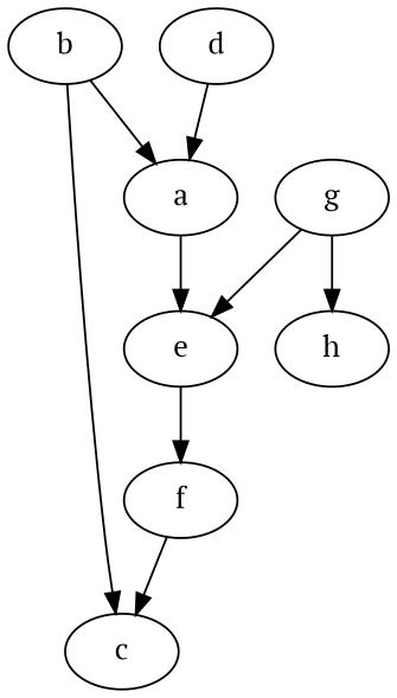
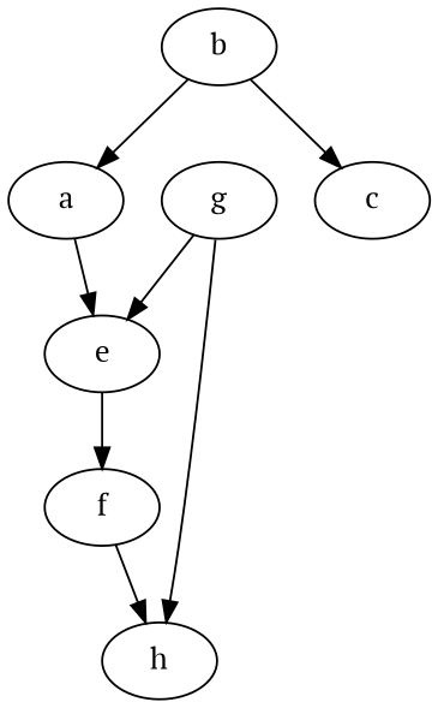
  digraph {
    fontname="PT Serif"
    node [fontname="PT Serif"]
    edge [fontname="PT Serif"]
    a
    e
    b
    c
    f
-   d
    h
    g
    a -> e
    e -> f
    b -> a
    b -> c
-   f -> c
-   d -> a
+   f -> h
    g -> e
    g -> h
  }
